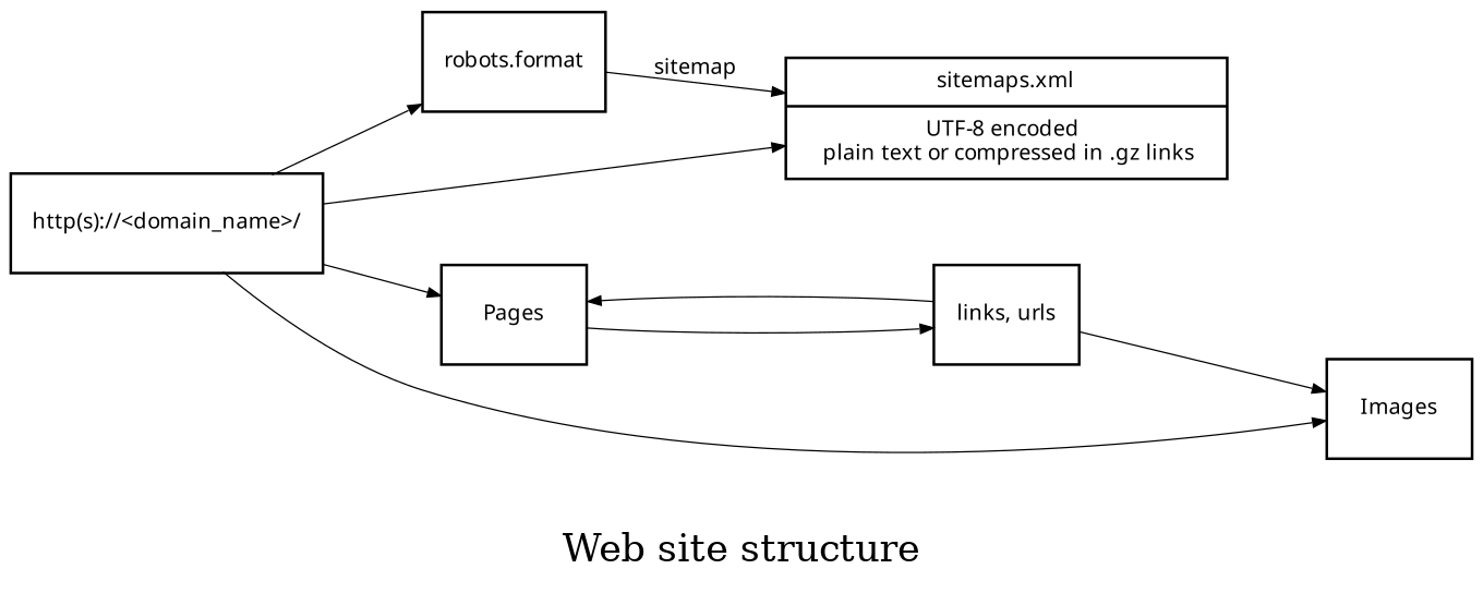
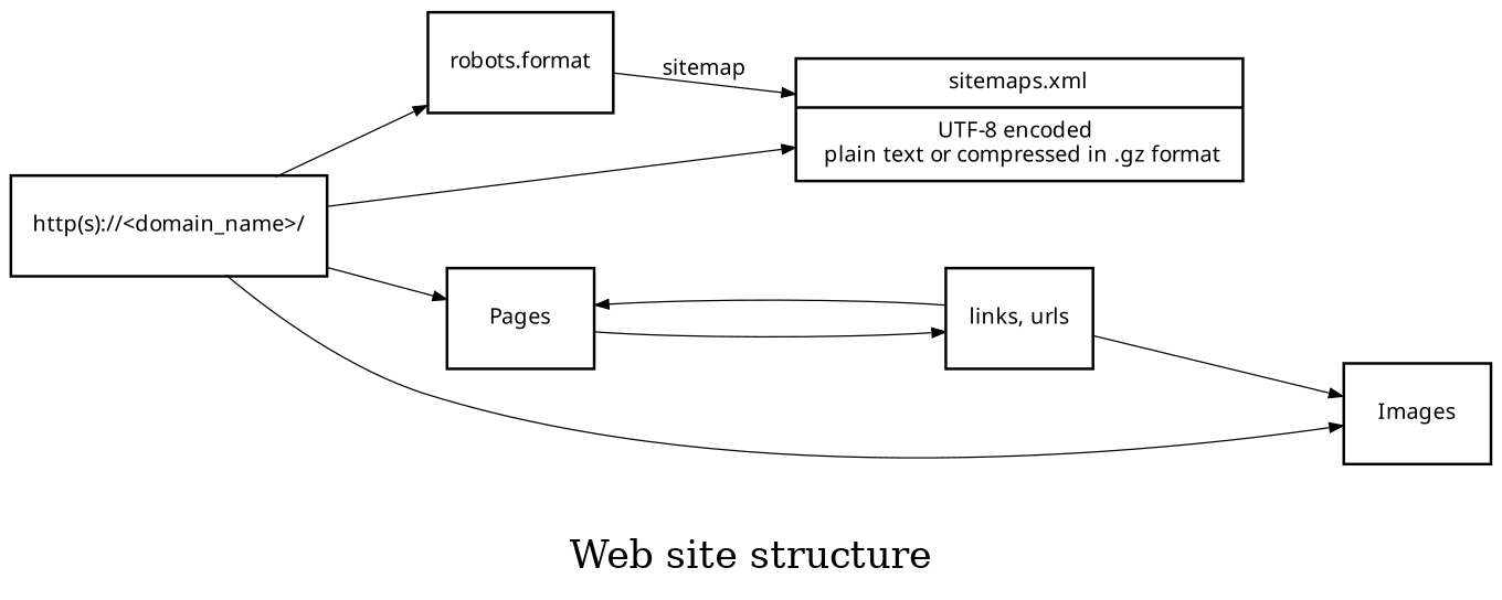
  digraph {
    label="Web site structure"
    rankdir=LR
    node [fontname=Verdana fontsize=8 shape=record]
    edge [arrowsize=0.5 fontname=Verdana fontsize=8 penwidth=.5]
    n1 [label="http(s):\/\/\<domain_name\>\/"]
    n2 [label="robots.format"]
-   n3 [label="sitemaps.xml|                    UTF-8 encoded \n                    plain text or compressed in .gz links"]
+   n3 [label="sitemaps.xml|                    UTF-8 encoded \n                    plain text or compressed in .gz format"]
    n4 [label=Pages]
    n5 [label=Images]
    n6 [label="links, urls"]
    n1 -> n2
    n1 -> n3
    n1 -> n4
    n1 -> n5
    n2 -> n3 [label=sitemap]
    n4 -> n6
    n6 -> n4
    n6 -> n5
  }
